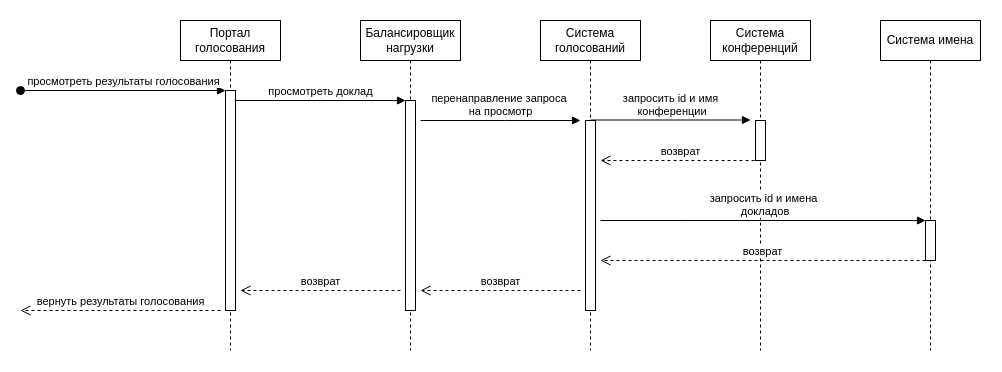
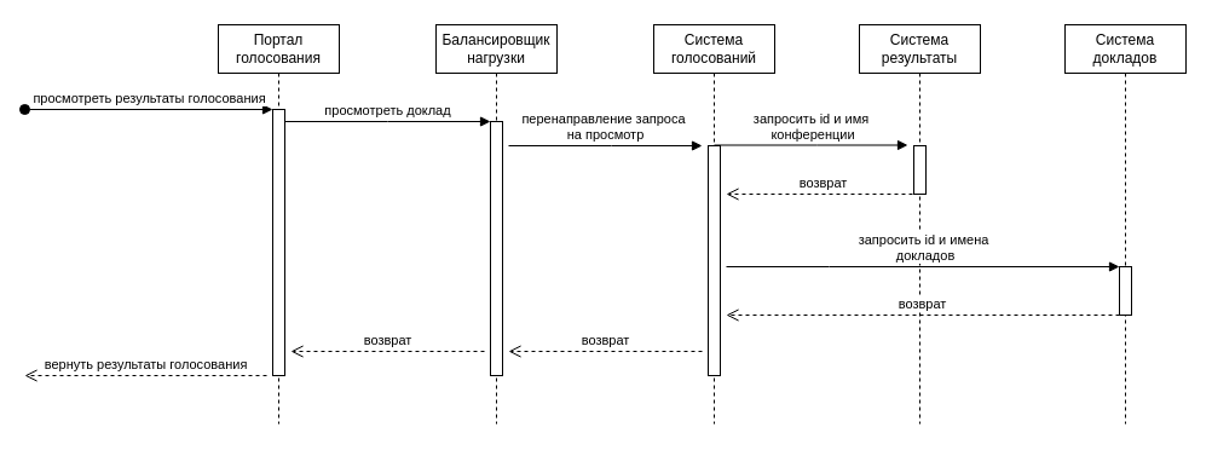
  <mxCell id="0" />
  <mxCell id="1" parent="0" />
  <mxCell id="2" value="Портал голосования" style="shape=umlLifeline;perimeter=lifelinePerimeter;whiteSpace=wrap;html=1;container=0;dropTarget=0;collapsible=0;recursiveResize=0;outlineConnect=0;portConstraint=eastwest;newEdgeStyle={&quot;edgeStyle&quot;:&quot;elbowEdgeStyle&quot;,&quot;elbow&quot;:&quot;vertical&quot;,&quot;curved&quot;:0,&quot;rounded&quot;:0};" parent="1" vertex="1"><mxGeometry x="180" y="20" width="100" height="330" as="geometry" /></mxCell>
  <mxCell id="3" value="" style="html=1;points=[];perimeter=orthogonalPerimeter;outlineConnect=0;targetShapes=umlLifeline;portConstraint=eastwest;newEdgeStyle={&quot;edgeStyle&quot;:&quot;elbowEdgeStyle&quot;,&quot;elbow&quot;:&quot;vertical&quot;,&quot;curved&quot;:0,&quot;rounded&quot;:0};" parent="2" vertex="1"><mxGeometry x="45" y="70" width="10" height="220" as="geometry" /></mxCell>
  <mxCell id="4" value="просмотреть результаты голосования" style="html=1;verticalAlign=bottom;startArrow=oval;endArrow=block;startSize=8;edgeStyle=elbowEdgeStyle;elbow=vertical;curved=0;rounded=0;" parent="2" target="3" edge="1"><mxGeometry relative="1" as="geometry"><mxPoint x="-160" y="70" as="sourcePoint" /></mxGeometry></mxCell>
  <mxCell id="5" value="Балансировщик нагрузки" style="shape=umlLifeline;perimeter=lifelinePerimeter;whiteSpace=wrap;html=1;container=0;dropTarget=0;collapsible=0;recursiveResize=0;outlineConnect=0;portConstraint=eastwest;newEdgeStyle={&quot;edgeStyle&quot;:&quot;elbowEdgeStyle&quot;,&quot;elbow&quot;:&quot;vertical&quot;,&quot;curved&quot;:0,&quot;rounded&quot;:0};" parent="1" vertex="1"><mxGeometry x="360" y="20" width="100" height="330" as="geometry" /></mxCell>
  <mxCell id="6" value="" style="html=1;points=[];perimeter=orthogonalPerimeter;outlineConnect=0;targetShapes=umlLifeline;portConstraint=eastwest;newEdgeStyle={&quot;edgeStyle&quot;:&quot;elbowEdgeStyle&quot;,&quot;elbow&quot;:&quot;vertical&quot;,&quot;curved&quot;:0,&quot;rounded&quot;:0};" parent="5" vertex="1"><mxGeometry x="45" y="80" width="10" height="210" as="geometry" /></mxCell>
  <mxCell id="7" value="просмотреть доклад" style="html=1;verticalAlign=bottom;endArrow=block;edgeStyle=elbowEdgeStyle;elbow=vertical;curved=0;rounded=0;" parent="1" source="3" target="6" edge="1"><mxGeometry relative="1" as="geometry"><mxPoint x="335" y="110" as="sourcePoint" /><Array as="points"><mxPoint x="320" y="100" /></Array></mxGeometry></mxCell>
  <mxCell id="8" value="Система голосований" style="shape=umlLifeline;perimeter=lifelinePerimeter;whiteSpace=wrap;html=1;container=0;dropTarget=0;collapsible=0;recursiveResize=0;outlineConnect=0;portConstraint=eastwest;newEdgeStyle={&quot;edgeStyle&quot;:&quot;elbowEdgeStyle&quot;,&quot;elbow&quot;:&quot;vertical&quot;,&quot;curved&quot;:0,&quot;rounded&quot;:0};" parent="1" vertex="1"><mxGeometry x="540" y="20" width="100" height="330" as="geometry" /></mxCell>
  <mxCell id="9" value="" style="html=1;points=[];perimeter=orthogonalPerimeter;outlineConnect=0;targetShapes=umlLifeline;portConstraint=eastwest;newEdgeStyle={&quot;edgeStyle&quot;:&quot;elbowEdgeStyle&quot;,&quot;elbow&quot;:&quot;vertical&quot;,&quot;curved&quot;:0,&quot;rounded&quot;:0};" parent="8" vertex="1"><mxGeometry x="45" y="100" width="10" height="190" as="geometry" /></mxCell>
  <mxCell id="10" value="перенаправление запроса&amp;nbsp;&lt;div&gt;на просмотр&lt;/div&gt;" style="html=1;verticalAlign=bottom;endArrow=block;edgeStyle=elbowEdgeStyle;elbow=horizontal;curved=0;rounded=0;" parent="1" edge="1"><mxGeometry relative="1" as="geometry"><mxPoint x="420" y="120" as="sourcePoint" /><Array as="points"><mxPoint x="505" y="120" /></Array><mxPoint x="580" y="120" as="targetPoint" /></mxGeometry></mxCell>
  <mxCell id="11" value="возврат" style="html=1;verticalAlign=bottom;endArrow=open;dashed=1;endSize=8;edgeStyle=elbowEdgeStyle;elbow=horizontal;curved=0;rounded=0;" parent="1" edge="1"><mxGeometry relative="1" as="geometry"><mxPoint x="420" y="290" as="targetPoint" /><Array as="points"><mxPoint x="505" y="290" /></Array><mxPoint x="580" y="290" as="sourcePoint" /></mxGeometry></mxCell>
  <mxCell id="12" value="возврат" style="html=1;verticalAlign=bottom;endArrow=open;dashed=1;endSize=8;edgeStyle=elbowEdgeStyle;elbow=horizontal;curved=0;rounded=0;" parent="1" edge="1"><mxGeometry relative="1" as="geometry"><mxPoint x="240" y="290" as="targetPoint" /><Array as="points"><mxPoint x="325" y="290" /></Array><mxPoint x="400" y="290" as="sourcePoint" /></mxGeometry></mxCell>
  <mxCell id="13" value="вернуть результаты голосования" style="html=1;verticalAlign=bottom;endArrow=open;dashed=1;endSize=8;edgeStyle=elbowEdgeStyle;elbow=horizontal;curved=0;rounded=0;" parent="1" edge="1"><mxGeometry relative="1" as="geometry"><mxPoint x="20" y="310" as="targetPoint" /><Array as="points"><mxPoint x="145" y="310" /></Array><mxPoint x="220" y="310" as="sourcePoint" /></mxGeometry></mxCell>
- <mxCell id="14" value="Система конференций" style="shape=umlLifeline;perimeter=lifelinePerimeter;whiteSpace=wrap;html=1;container=0;dropTarget=0;collapsible=0;recursiveResize=0;outlineConnect=0;portConstraint=eastwest;newEdgeStyle={&quot;edgeStyle&quot;:&quot;elbowEdgeStyle&quot;,&quot;elbow&quot;:&quot;vertical&quot;,&quot;curved&quot;:0,&quot;rounded&quot;:0};" parent="1" vertex="1"><mxGeometry x="710" y="20" width="100" height="330" as="geometry" /></mxCell>
+ <mxCell id="14" value="Система результаты" style="shape=umlLifeline;perimeter=lifelinePerimeter;whiteSpace=wrap;html=1;container=0;dropTarget=0;collapsible=0;recursiveResize=0;outlineConnect=0;portConstraint=eastwest;newEdgeStyle={&quot;edgeStyle&quot;:&quot;elbowEdgeStyle&quot;,&quot;elbow&quot;:&quot;vertical&quot;,&quot;curved&quot;:0,&quot;rounded&quot;:0};" parent="1" vertex="1"><mxGeometry x="710" y="20" width="100" height="330" as="geometry" /></mxCell>
  <mxCell id="15" value="" style="html=1;points=[];perimeter=orthogonalPerimeter;outlineConnect=0;targetShapes=umlLifeline;portConstraint=eastwest;newEdgeStyle={&quot;edgeStyle&quot;:&quot;elbowEdgeStyle&quot;,&quot;elbow&quot;:&quot;vertical&quot;,&quot;curved&quot;:0,&quot;rounded&quot;:0};" parent="14" vertex="1"><mxGeometry x="45" y="100" width="10" height="40" as="geometry" /></mxCell>
  <mxCell id="16" value="запросить id и имя&lt;div&gt;&amp;nbsp;конференции&lt;/div&gt;" style="html=1;verticalAlign=bottom;endArrow=block;edgeStyle=elbowEdgeStyle;elbow=vertical;curved=0;rounded=0;" parent="1" edge="1"><mxGeometry relative="1" as="geometry"><mxPoint x="590" y="119.5" as="sourcePoint" /><Array as="points"><mxPoint x="675" y="119.5" /></Array><mxPoint x="750" y="119.5" as="targetPoint" /></mxGeometry></mxCell>
  <mxCell id="17" value="возврат" style="html=1;verticalAlign=bottom;endArrow=open;dashed=1;endSize=8;edgeStyle=elbowEdgeStyle;elbow=horizontal;curved=0;rounded=0;" parent="1" edge="1"><mxGeometry relative="1" as="geometry"><mxPoint x="600" y="160" as="targetPoint" /><Array as="points"><mxPoint x="685" y="160" /></Array><mxPoint x="760" y="160" as="sourcePoint" /></mxGeometry></mxCell>
- <mxCell id="18" value="Система имена" style="shape=umlLifeline;perimeter=lifelinePerimeter;whiteSpace=wrap;html=1;container=0;dropTarget=0;collapsible=0;recursiveResize=0;outlineConnect=0;portConstraint=eastwest;newEdgeStyle={&quot;edgeStyle&quot;:&quot;elbowEdgeStyle&quot;,&quot;elbow&quot;:&quot;vertical&quot;,&quot;curved&quot;:0,&quot;rounded&quot;:0};" vertex="1" parent="1"><mxGeometry x="880" y="20" width="100" height="330" as="geometry" /></mxCell>
+ <mxCell id="18" value="Система докладов" style="shape=umlLifeline;perimeter=lifelinePerimeter;whiteSpace=wrap;html=1;container=0;dropTarget=0;collapsible=0;recursiveResize=0;outlineConnect=0;portConstraint=eastwest;newEdgeStyle={&quot;edgeStyle&quot;:&quot;elbowEdgeStyle&quot;,&quot;elbow&quot;:&quot;vertical&quot;,&quot;curved&quot;:0,&quot;rounded&quot;:0};" vertex="1" parent="1"><mxGeometry x="880" y="20" width="100" height="330" as="geometry" /></mxCell>
  <mxCell id="19" value="запросить id и имена&lt;div&gt;&amp;nbsp;докладов&lt;/div&gt;" style="html=1;verticalAlign=bottom;endArrow=block;edgeStyle=elbowEdgeStyle;elbow=vertical;curved=0;rounded=0;" edge="1" parent="1" target="21"><mxGeometry relative="1" as="geometry"><mxPoint x="600" y="220" as="sourcePoint" /><Array as="points"><mxPoint x="685" y="220" /></Array><mxPoint x="760" y="220" as="targetPoint" /></mxGeometry></mxCell>
  <mxCell id="20" value="возврат" style="html=1;verticalAlign=bottom;endArrow=open;dashed=1;endSize=8;edgeStyle=elbowEdgeStyle;elbow=horizontal;curved=0;rounded=0;" edge="1" parent="1"><mxGeometry relative="1" as="geometry"><mxPoint x="600" y="260" as="targetPoint" /><Array as="points"><mxPoint x="850" y="260" /></Array><mxPoint x="925" y="260" as="sourcePoint" /></mxGeometry></mxCell>
  <mxCell id="21" value="" style="html=1;points=[];perimeter=orthogonalPerimeter;outlineConnect=0;targetShapes=umlLifeline;portConstraint=eastwest;newEdgeStyle={&quot;edgeStyle&quot;:&quot;elbowEdgeStyle&quot;,&quot;elbow&quot;:&quot;vertical&quot;,&quot;curved&quot;:0,&quot;rounded&quot;:0};" vertex="1" parent="1"><mxGeometry x="925" y="220" width="10" height="40" as="geometry" /></mxCell>
